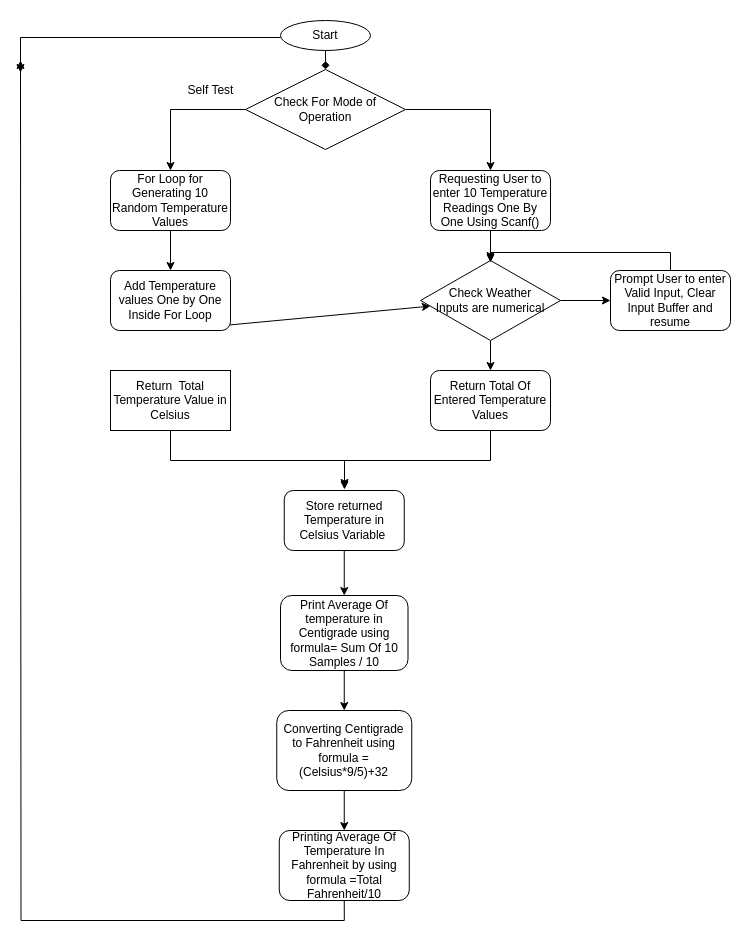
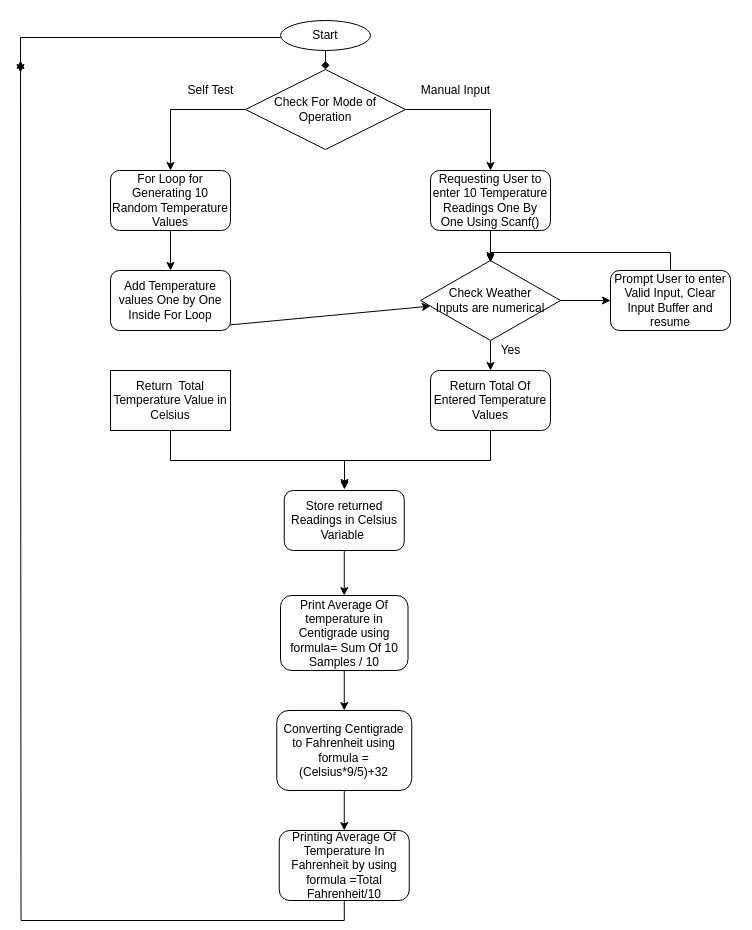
  <mxCell id="0" />
  <mxCell id="1" parent="0" />
  <mxCell id="2" value="" style="edgeStyle=none;rounded=0;orthogonalLoop=1;jettySize=auto;html=1;endArrow=diamond;" edge="1" parent="1" source="4" target="7"><mxGeometry relative="1" as="geometry" /></mxCell>
  <mxCell id="3" style="edgeStyle=orthogonalEdgeStyle;rounded=0;orthogonalLoop=1;jettySize=auto;html=1;exitX=0;exitY=0.5;exitDx=0;exitDy=0;" edge="1" parent="1"><mxGeometry relative="1" as="geometry"><mxPoint x="20" y="72" as="targetPoint" /><mxPoint x="280" y="37" as="sourcePoint" /><Array as="points"><mxPoint x="20" y="37" /></Array></mxGeometry></mxCell>
  <mxCell id="4" value="Start" style="ellipse;whiteSpace=wrap;html=1;" vertex="1" parent="1"><mxGeometry x="280" y="20" width="90" height="30" as="geometry" /></mxCell>
  <mxCell id="5" style="edgeStyle=orthogonalEdgeStyle;rounded=0;orthogonalLoop=1;jettySize=auto;html=1;exitX=0;exitY=0.5;exitDx=0;exitDy=0;" edge="1" parent="1" source="7" target="9"><mxGeometry relative="1" as="geometry" /></mxCell>
  <mxCell id="6" style="edgeStyle=orthogonalEdgeStyle;rounded=0;orthogonalLoop=1;jettySize=auto;html=1;exitX=1;exitY=0.5;exitDx=0;exitDy=0;entryX=0.5;entryY=0;entryDx=0;entryDy=0;" edge="1" parent="1" source="7" target="16"><mxGeometry relative="1" as="geometry" /></mxCell>
  <mxCell id="7" value="Check For Mode of Operation" style="rhombus;whiteSpace=wrap;html=1;" vertex="1" parent="1"><mxGeometry x="245" y="69" width="160" height="80" as="geometry" /></mxCell>
  <mxCell id="8" style="edgeStyle=none;rounded=0;orthogonalLoop=1;jettySize=auto;html=1;exitX=0.5;exitY=1;exitDx=0;exitDy=0;entryX=0.5;entryY=0;entryDx=0;entryDy=0;" edge="1" parent="1" source="9" target="12"><mxGeometry relative="1" as="geometry" /></mxCell>
  <mxCell id="9" value="For Loop for Generating 10 Random Temperature Values" style="rounded=1;whiteSpace=wrap;html=1;" vertex="1" parent="1"><mxGeometry x="110" y="170" width="120" height="60" as="geometry" /></mxCell>
  <mxCell id="10" value="Self Test" style="text;html=1;align=center;verticalAlign=middle;resizable=0;points=[];autosize=1;" vertex="1" parent="1"><mxGeometry x="180" y="80" width="60" height="20" as="geometry" /></mxCell>
  <mxCell id="11" style="edgeStyle=none;rounded=0;orthogonalLoop=1;jettySize=auto;html=1;exitX=0.5;exitY=1;exitDx=0;exitDy=0;" edge="1" parent="1" source="12" target="20"><mxGeometry relative="1" as="geometry" /></mxCell>
  <mxCell id="12" value="Add Temperature values One by One Inside For Loop" style="whiteSpace=wrap;html=1;rounded=1;" vertex="1" parent="1"><mxGeometry x="110" y="270" width="120" height="60" as="geometry" /></mxCell>
  <mxCell id="13" style="edgeStyle=orthogonalEdgeStyle;rounded=0;orthogonalLoop=1;jettySize=auto;html=1;exitX=0.5;exitY=1;exitDx=0;exitDy=0;" edge="1" parent="1" source="14"><mxGeometry relative="1" as="geometry"><mxPoint x="344" y="487" as="targetPoint" /><Array as="points"><mxPoint x="170" y="460" /><mxPoint x="344" y="460" /><mxPoint x="344" y="487" /></Array></mxGeometry></mxCell>
  <mxCell id="14" value="Return&amp;nbsp; Total Temperature Value in&lt;br&gt;Celsius" style="rounded=0;whiteSpace=wrap;html=1;" vertex="1" parent="1"><mxGeometry x="110" y="370" width="120" height="60" as="geometry" /></mxCell>
  <mxCell id="15" style="edgeStyle=none;rounded=0;orthogonalLoop=1;jettySize=auto;html=1;exitX=0.5;exitY=1;exitDx=0;exitDy=0;entryX=0.5;entryY=0;entryDx=0;entryDy=0;" edge="1" parent="1" source="16" target="20"><mxGeometry relative="1" as="geometry" /></mxCell>
  <mxCell id="16" value="Requesting User to enter 10 Temperature Readings One By One Using Scanf()" style="rounded=1;whiteSpace=wrap;html=1;" vertex="1" parent="1"><mxGeometry x="430" y="170" width="120" height="60" as="geometry" /></mxCell>
+ <mxCell id="17" value="Manual Input" style="text;html=1;align=center;verticalAlign=middle;resizable=0;points=[];autosize=1;" vertex="1" parent="1"><mxGeometry x="415" y="80" width="80" height="20" as="geometry" /></mxCell>
  <mxCell id="18" style="edgeStyle=none;rounded=0;orthogonalLoop=1;jettySize=auto;html=1;exitX=0.5;exitY=1;exitDx=0;exitDy=0;" edge="1" parent="1" source="20" target="22"><mxGeometry relative="1" as="geometry" /></mxCell>
  <mxCell id="19" style="edgeStyle=none;rounded=0;orthogonalLoop=1;jettySize=auto;html=1;exitX=1;exitY=0.5;exitDx=0;exitDy=0;entryX=0;entryY=0.5;entryDx=0;entryDy=0;" edge="1" parent="1" source="20" target="25"><mxGeometry relative="1" as="geometry" /></mxCell>
  <mxCell id="20" value="Check Weather &lt;br&gt;Inputs are numerical" style="rhombus;whiteSpace=wrap;html=1;" vertex="1" parent="1"><mxGeometry x="420" y="260" width="140" height="80" as="geometry" /></mxCell>
  <mxCell id="21" style="edgeStyle=orthogonalEdgeStyle;rounded=0;orthogonalLoop=1;jettySize=auto;html=1;exitX=0.5;exitY=1;exitDx=0;exitDy=0;" edge="1" parent="1" source="22"><mxGeometry relative="1" as="geometry"><mxPoint x="344" y="489" as="targetPoint" /><Array as="points"><mxPoint x="490" y="460" /><mxPoint x="344" y="460" /><mxPoint x="344" y="489" /></Array></mxGeometry></mxCell>
  <mxCell id="22" value="Return Total Of Entered Temperature&lt;br&gt;Values" style="rounded=1;whiteSpace=wrap;html=1;" vertex="1" parent="1"><mxGeometry x="430" y="370" width="120" height="60" as="geometry" /></mxCell>
+ <mxCell id="23" value="Yes" style="text;html=1;align=center;verticalAlign=middle;resizable=0;points=[];autosize=1;" vertex="1" parent="1"><mxGeometry x="490" y="340" width="40" height="20" as="geometry" /></mxCell>
  <mxCell id="24" style="edgeStyle=orthogonalEdgeStyle;rounded=0;orthogonalLoop=1;jettySize=auto;html=1;exitX=0.5;exitY=0;exitDx=0;exitDy=0;entryX=0.5;entryY=0;entryDx=0;entryDy=0;" edge="1" parent="1"><mxGeometry relative="1" as="geometry"><mxPoint x="670" y="272" as="sourcePoint" /><mxPoint x="490" y="262" as="targetPoint" /><Array as="points"><mxPoint x="670" y="252" /><mxPoint x="490" y="252" /></Array></mxGeometry></mxCell>
  <mxCell id="25" value="Prompt User to enter Valid Input, Clear Input Buffer and resume" style="rounded=1;whiteSpace=wrap;html=1;" vertex="1" parent="1"><mxGeometry x="610" y="270" width="120" height="60" as="geometry" /></mxCell>
  <mxCell id="26" style="edgeStyle=none;rounded=0;orthogonalLoop=1;jettySize=auto;html=1;exitX=0.5;exitY=1;exitDx=0;exitDy=0;entryX=0.5;entryY=0;entryDx=0;entryDy=0;" edge="1" parent="1" source="27" target="29"><mxGeometry relative="1" as="geometry" /></mxCell>
- <mxCell id="27" value="Store returned Temperature in Celsius Variable&amp;nbsp;" style="rounded=1;whiteSpace=wrap;html=1;" vertex="1" parent="1"><mxGeometry x="283.75" y="490" width="120" height="60" as="geometry" /></mxCell>
+ <mxCell id="27" value="Store returned Readings in Celsius Variable&amp;nbsp;" style="rounded=1;whiteSpace=wrap;html=1;" vertex="1" parent="1"><mxGeometry x="283.75" y="490" width="120" height="60" as="geometry" /></mxCell>
  <mxCell id="28" style="edgeStyle=none;rounded=0;orthogonalLoop=1;jettySize=auto;html=1;exitX=0.5;exitY=1;exitDx=0;exitDy=0;entryX=0.5;entryY=0;entryDx=0;entryDy=0;" edge="1" parent="1" source="29" target="31"><mxGeometry relative="1" as="geometry" /></mxCell>
  <mxCell id="29" value="Print Average Of temperature in Centigrade using formula= Sum Of 10 Samples / 10" style="rounded=1;whiteSpace=wrap;html=1;" vertex="1" parent="1"><mxGeometry x="280" y="595" width="127.5" height="75" as="geometry" /></mxCell>
  <mxCell id="30" style="edgeStyle=none;rounded=0;orthogonalLoop=1;jettySize=auto;html=1;exitX=0.5;exitY=1;exitDx=0;exitDy=0;entryX=0.5;entryY=0;entryDx=0;entryDy=0;" edge="1" parent="1" source="31" target="33"><mxGeometry relative="1" as="geometry" /></mxCell>
  <mxCell id="31" value="Converting Centigrade to Fahrenheit using formula =(Celsius*9/5)+32" style="rounded=1;whiteSpace=wrap;html=1;" vertex="1" parent="1"><mxGeometry x="276.25" y="710" width="135" height="80" as="geometry" /></mxCell>
  <mxCell id="32" style="edgeStyle=orthogonalEdgeStyle;rounded=0;orthogonalLoop=1;jettySize=auto;html=1;exitX=0.5;exitY=1;exitDx=0;exitDy=0;" edge="1" parent="1" source="33"><mxGeometry relative="1" as="geometry"><mxPoint x="20" y="60" as="targetPoint" /></mxGeometry></mxCell>
  <mxCell id="33" value="Printing Average Of Temperature In Fahrenheit by using formula =Total Fahrenheit/10" style="rounded=1;whiteSpace=wrap;html=1;" vertex="1" parent="1"><mxGeometry x="278.75" y="830" width="130" height="70" as="geometry" /></mxCell>
